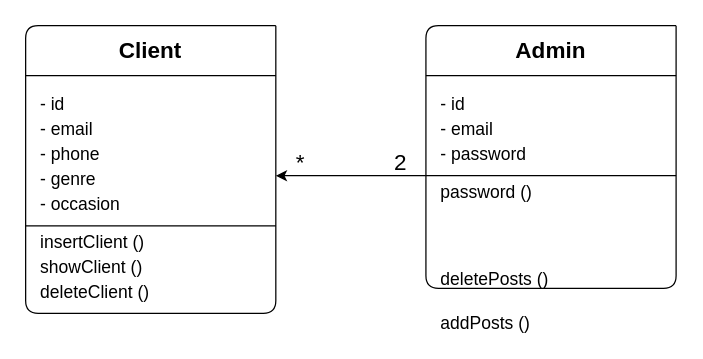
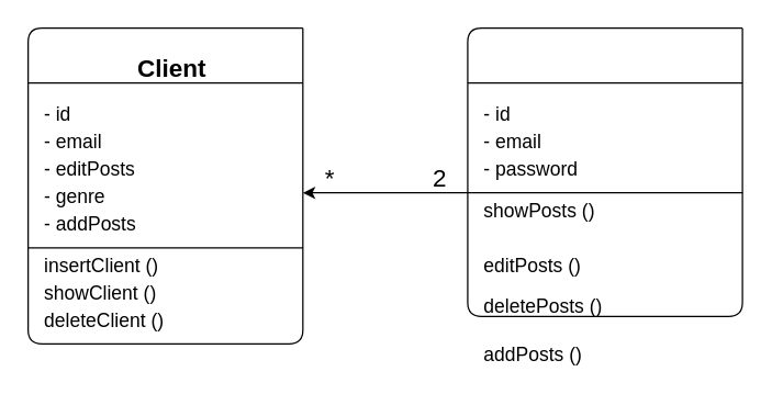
  <mxCell id="0" />
  <mxCell id="1" parent="0" />
  <mxCell id="2" value="" style="endArrow=none;html=1;" edge="1" parent="1"><mxGeometry width="50" height="50" relative="1" as="geometry"><mxPoint x="220" y="20" as="sourcePoint" /><mxPoint x="220" y="20" as="targetPoint" /><Array as="points"><mxPoint x="220" y="250" /><mxPoint x="120" y="250" /><mxPoint x="20" y="250" /><mxPoint x="20" y="20" /></Array></mxGeometry></mxCell>
  <mxCell id="3" value="" style="endArrow=none;html=1;" edge="1" parent="1"><mxGeometry width="50" height="50" relative="1" as="geometry"><mxPoint x="20" y="60" as="sourcePoint" /><mxPoint x="220" y="60" as="targetPoint" /></mxGeometry></mxCell>
- <mxCell id="4" value="&lt;font style=&quot;font-size: 18px&quot;&gt;&lt;b&gt;Client&lt;/b&gt;&lt;/font&gt;" style="text;html=1;strokeColor=none;fillColor=none;align=center;verticalAlign=middle;whiteSpace=wrap;rounded=0;" vertex="1" parent="1"><mxGeometry x="80" y="30" width="80" height="20" as="geometry" /></mxCell>
+ <mxCell id="4" value="&lt;font style=&quot;font-size: 18px&quot;&gt;&lt;b&gt;Client&lt;/b&gt;&lt;/font&gt;" style="text;html=1;strokeColor=none;fillColor=none;align=center;verticalAlign=middle;whiteSpace=wrap;rounded=0;" vertex="1" parent="1"><mxGeometry x="85" y="40" width="80" height="20" as="geometry" /></mxCell>
  <mxCell id="5" value="&lt;span style=&quot;font-size: 14px ; font-weight: 400&quot;&gt;- id&lt;/span&gt;" style="text;strokeColor=none;fillColor=none;html=1;fontSize=24;fontStyle=1;verticalAlign=middle;align=left;" vertex="1" parent="1"><mxGeometry x="30" y="70" width="180" height="20" as="geometry" /></mxCell>
  <mxCell id="6" value="&lt;span style=&quot;font-size: 14px ; font-weight: 400&quot;&gt;- email&lt;/span&gt;" style="text;strokeColor=none;fillColor=none;html=1;fontSize=24;fontStyle=1;verticalAlign=middle;align=left;" vertex="1" parent="1"><mxGeometry x="30" y="90" width="180" height="20" as="geometry" /></mxCell>
- <mxCell id="7" value="&lt;span style=&quot;font-size: 14px ; font-weight: 400&quot;&gt;- phone&lt;/span&gt;" style="text;strokeColor=none;fillColor=none;html=1;fontSize=24;fontStyle=1;verticalAlign=middle;align=left;" vertex="1" parent="1"><mxGeometry x="30" y="110" width="180" height="20" as="geometry" /></mxCell>
+ <mxCell id="7" value="&lt;span style=&quot;font-size: 14px ; font-weight: 400&quot;&gt;- editPosts&lt;/span&gt;" style="text;strokeColor=none;fillColor=none;html=1;fontSize=24;fontStyle=1;verticalAlign=middle;align=left;" vertex="1" parent="1"><mxGeometry x="30" y="110" width="180" height="20" as="geometry" /></mxCell>
  <mxCell id="8" value="&lt;span style=&quot;font-size: 14px ; font-weight: 400&quot;&gt;- genre&lt;/span&gt;" style="text;strokeColor=none;fillColor=none;html=1;fontSize=24;fontStyle=1;verticalAlign=middle;align=left;" vertex="1" parent="1"><mxGeometry x="30" y="130" width="180" height="20" as="geometry" /></mxCell>
- <mxCell id="9" value="&lt;span style=&quot;font-size: 14px ; font-weight: 400&quot;&gt;- occasion&lt;/span&gt;" style="text;strokeColor=none;fillColor=none;html=1;fontSize=24;fontStyle=1;verticalAlign=middle;align=left;" vertex="1" parent="1"><mxGeometry x="30" y="150" width="180" height="20" as="geometry" /></mxCell>
+ <mxCell id="9" value="&lt;span style=&quot;font-size: 14px ; font-weight: 400&quot;&gt;- addPosts&lt;/span&gt;" style="text;strokeColor=none;fillColor=none;html=1;fontSize=24;fontStyle=1;verticalAlign=middle;align=left;" vertex="1" parent="1"><mxGeometry x="30" y="150" width="180" height="20" as="geometry" /></mxCell>
  <mxCell id="10" value="" style="endArrow=none;html=1;" edge="1" parent="1"><mxGeometry width="50" height="50" relative="1" as="geometry"><mxPoint x="20" y="180" as="sourcePoint" /><mxPoint x="220" y="180" as="targetPoint" /></mxGeometry></mxCell>
  <mxCell id="11" value="&lt;span style=&quot;font-size: 14px ; font-weight: 400&quot;&gt;insertClient ()&lt;/span&gt;" style="text;strokeColor=none;fillColor=none;html=1;fontSize=24;fontStyle=1;verticalAlign=middle;align=left;" vertex="1" parent="1"><mxGeometry x="30" y="180" width="180" height="20" as="geometry" /></mxCell>
  <mxCell id="12" value="&lt;span style=&quot;font-size: 14px ; font-weight: 400&quot;&gt;deleteClient ()&lt;/span&gt;" style="text;strokeColor=none;fillColor=none;html=1;fontSize=24;fontStyle=1;verticalAlign=middle;align=left;" vertex="1" parent="1"><mxGeometry x="30" y="220" width="180" height="20" as="geometry" /></mxCell>
  <mxCell id="13" value="&lt;span style=&quot;font-size: 14px ; font-weight: 400&quot;&gt;showClient ()&lt;/span&gt;" style="text;strokeColor=none;fillColor=none;html=1;fontSize=24;fontStyle=1;verticalAlign=middle;align=left;" vertex="1" parent="1"><mxGeometry x="30" y="200" width="180" height="20" as="geometry" /></mxCell>
  <mxCell id="14" value="" style="endArrow=none;html=1;" edge="1" parent="1"><mxGeometry width="50" height="50" relative="1" as="geometry"><mxPoint x="540" y="20" as="sourcePoint" /><mxPoint x="540" y="20" as="targetPoint" /><Array as="points"><mxPoint x="540" y="230" /><mxPoint x="440" y="230" /><mxPoint x="340" y="230" /><mxPoint x="340" y="20" /></Array></mxGeometry></mxCell>
  <mxCell id="15" value="" style="endArrow=none;html=1;" edge="1" parent="1"><mxGeometry width="50" height="50" relative="1" as="geometry"><mxPoint x="340" y="60" as="sourcePoint" /><mxPoint x="540" y="60" as="targetPoint" /></mxGeometry></mxCell>
- <mxCell id="16" value="&lt;font style=&quot;font-size: 18px&quot;&gt;&lt;b&gt;Admin&lt;/b&gt;&lt;/font&gt;" style="text;html=1;strokeColor=none;fillColor=none;align=center;verticalAlign=middle;whiteSpace=wrap;rounded=0;" vertex="1" parent="1"><mxGeometry x="400" y="30" width="80" height="20" as="geometry" /></mxCell>
  <mxCell id="17" value="&lt;span style=&quot;font-size: 14px ; font-weight: 400&quot;&gt;- id&lt;/span&gt;" style="text;strokeColor=none;fillColor=none;html=1;fontSize=24;fontStyle=1;verticalAlign=middle;align=left;" vertex="1" parent="1"><mxGeometry x="350" y="70" width="180" height="20" as="geometry" /></mxCell>
  <mxCell id="18" value="&lt;span style=&quot;font-size: 14px ; font-weight: 400&quot;&gt;- email&lt;/span&gt;" style="text;strokeColor=none;fillColor=none;html=1;fontSize=24;fontStyle=1;verticalAlign=middle;align=left;" vertex="1" parent="1"><mxGeometry x="350" y="90" width="180" height="20" as="geometry" /></mxCell>
  <mxCell id="19" value="&lt;span style=&quot;font-size: 14px ; font-weight: 400&quot;&gt;- password&lt;/span&gt;" style="text;strokeColor=none;fillColor=none;html=1;fontSize=24;fontStyle=1;verticalAlign=middle;align=left;" vertex="1" parent="1"><mxGeometry x="350" y="110" width="180" height="20" as="geometry" /></mxCell>
  <mxCell id="20" value="" style="endArrow=none;html=1;" edge="1" parent="1"><mxGeometry width="50" height="50" relative="1" as="geometry"><mxPoint x="340" y="140" as="sourcePoint" /><mxPoint x="540" y="140" as="targetPoint" /><Array as="points"><mxPoint x="440" y="140" /></Array></mxGeometry></mxCell>
- <mxCell id="21" value="&lt;span style=&quot;font-size: 14px ; font-weight: 400&quot;&gt;password ()&lt;br&gt;&lt;/span&gt;" style="text;strokeColor=none;fillColor=none;html=1;fontSize=24;fontStyle=1;verticalAlign=middle;align=left;" vertex="1" parent="1"><mxGeometry x="350" y="140" width="180" height="20" as="geometry" /></mxCell>
+ <mxCell id="21" value="&lt;span style=&quot;font-size: 14px ; font-weight: 400&quot;&gt;showPosts ()&lt;br&gt;&lt;/span&gt;" style="text;strokeColor=none;fillColor=none;html=1;fontSize=24;fontStyle=1;verticalAlign=middle;align=left;" vertex="1" parent="1"><mxGeometry x="350" y="140" width="180" height="20" as="geometry" /></mxCell>
  <mxCell id="22" value="" style="endArrow=classic;html=1;" edge="1" parent="1"><mxGeometry width="50" height="50" relative="1" as="geometry"><mxPoint x="340" y="140" as="sourcePoint" /><mxPoint x="220" y="140" as="targetPoint" /></mxGeometry></mxCell>
  <mxCell id="23" value="&lt;font style=&quot;font-size: 18px&quot;&gt;*&lt;/font&gt;" style="text;html=1;strokeColor=none;fillColor=none;align=center;verticalAlign=middle;whiteSpace=wrap;rounded=0;" vertex="1" parent="1"><mxGeometry x="220" y="120" width="40" height="20" as="geometry" /></mxCell>
  <mxCell id="24" value="&lt;font style=&quot;font-size: 18px&quot;&gt;2&lt;/font&gt;" style="text;html=1;strokeColor=none;fillColor=none;align=center;verticalAlign=middle;whiteSpace=wrap;rounded=0;" vertex="1" parent="1"><mxGeometry x="300" y="120" width="40" height="20" as="geometry" /></mxCell>
  <mxCell id="25" value="&lt;span style=&quot;font-size: 14px ; font-weight: 400&quot;&gt;addPosts ()&lt;br&gt;&lt;/span&gt;" style="text;strokeColor=none;fillColor=none;html=1;fontSize=24;fontStyle=1;verticalAlign=middle;align=left;" vertex="1" parent="1"><mxGeometry x="350" y="245" width="180" height="20" as="geometry" /></mxCell>
+ <mxCell id="26" value="&lt;span style=&quot;font-size: 14px ; font-weight: 400&quot;&gt;editPosts ()&lt;br&gt;&lt;/span&gt;" style="text;strokeColor=none;fillColor=none;html=1;fontSize=24;fontStyle=1;verticalAlign=middle;align=left;" vertex="1" parent="1"><mxGeometry x="350" y="180" width="180" height="20" as="geometry" /></mxCell>
  <mxCell id="27" value="&lt;span style=&quot;font-size: 14px ; font-weight: 400&quot;&gt;deletePosts ()&lt;br&gt;&lt;/span&gt;" style="text;strokeColor=none;fillColor=none;html=1;fontSize=24;fontStyle=1;verticalAlign=middle;align=left;" vertex="1" parent="1"><mxGeometry x="350" y="210" width="180" height="20" as="geometry" /></mxCell>
